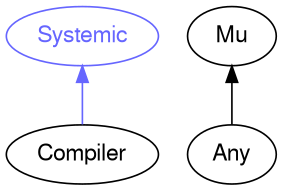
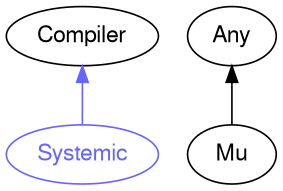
  digraph {
    bgcolor="#FFFFFF"
    rankdir=BT
    splines=polyline
    node [color="#000000" fontcolor="#000000" fontname=FreeSans]
    Systemic [color="#6666FF" fontcolor="#6666FF"]
    Compiler
    Any
    Mu
-   Compiler -> Systemic [color="#6666FF"]
-   Any -> Mu [color="#000000"]
+   Systemic -> Compiler [color="#6666FF"]
+   Mu -> Any [color="#000000"]
  }
